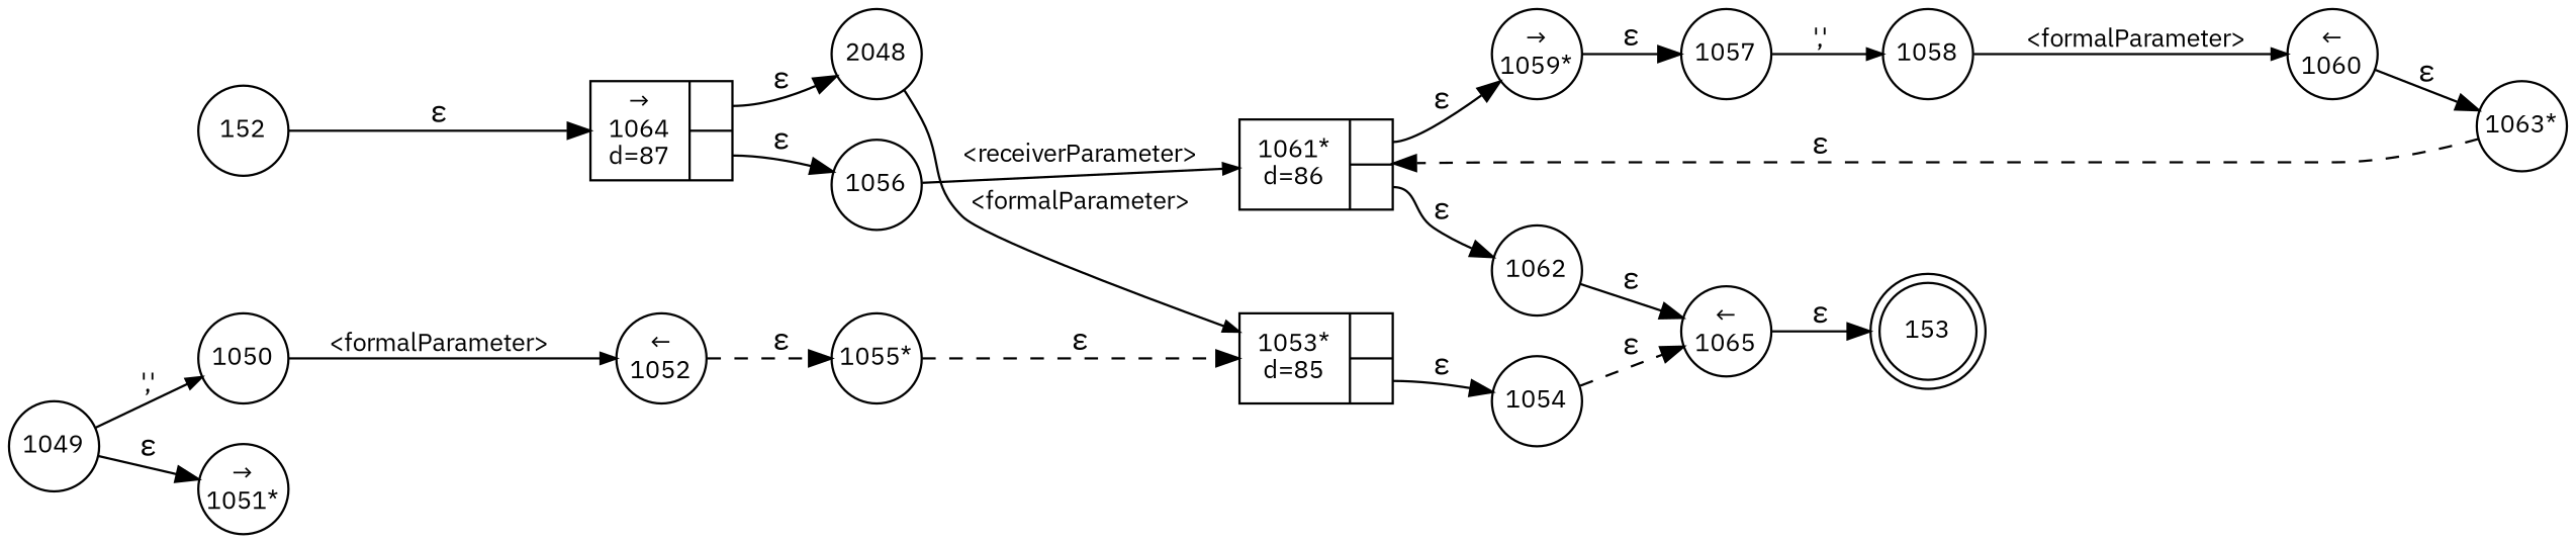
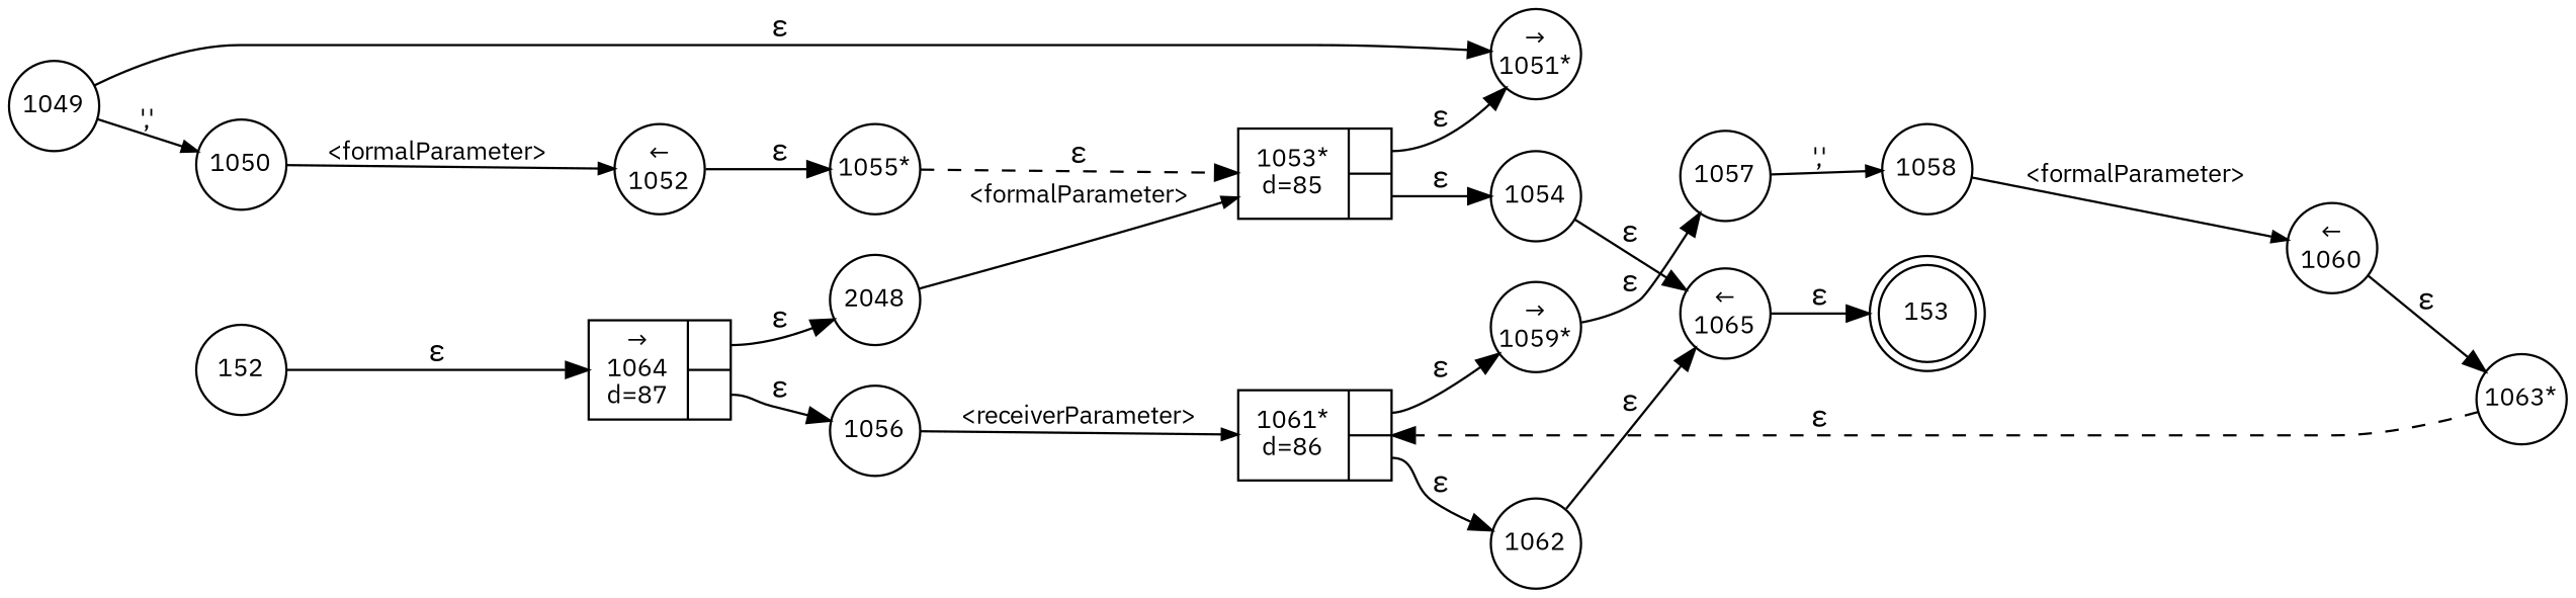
  digraph {
    fontname="IBM Plex Sans"
    rankdir=LR
    node [fixedsize=true fontname="IBM Plex Sans" fontsize=11 shape=circle peripheries=1]
    edge [fontname="IBM Plex Sans"]
    n1 [label=153 shape=doublecircle width=.6 peripheries=""]
    n2 [label=1056 width=.55]
    n3 [fixedsize=false label="{1061*\nd=86|{<p0>|<p1>}}" shape=record]
    n4 [label="&rarr;\n1059*" width=.55]
    n5 [label=1062 width=.55]
    n6 [label=1057 width=.55]
    n7 [label=1058 width=.55]
    n8 [label="&larr;\n1060" width=.55]
    n9 [label="1063*" width=.55]
    n10 [label="&larr;\n1065" width=.55]
    n11 [fixedsize=false label="{&rarr;\n1064\nd=87|{<p0>|<p1>}}" shape=record]
    n12 [label=2048 width=.55]
    n13 [fixedsize=false label="{1053*\nd=85|{<p0>|<p1>}}" shape=record]
    n14 [label=152 width=.55]
    n15 [label="&rarr;\n1051*" width=.55]
    n16 [label=1054 width=.55]
    n17 [label=1049 width=.55]
    n18 [label=1050 width=.55]
    n19 [label="&larr;\n1052" width=.55]
    n20 [label="1055*" width=.55]
    n2 -> n3 [arrowhead=normal arrowsize=.7 fontsize=11 label="<receiverParameter>"]
    n3 -> n4 [label="&epsilon;" tailport=p0]
    n3 -> n5 [label="&epsilon;" tailport=p1]
    n4 -> n6 [label="&epsilon;"]
    n5 -> n10 [label="&epsilon;"]
    n6 -> n7 [arrowhead=normal arrowsize=.7 fontsize=11 label="','"]
    n7 -> n8 [arrowhead=normal arrowsize=.7 fontsize=11 label="<formalParameter>"]
    n8 -> n9 [label="&epsilon;"]
    n9 -> n3 [label="&epsilon;" style=dashed]
    n10 -> n1 [label="&epsilon;"]
    n11 -> n2 [label="&epsilon;" tailport=p1]
    n11 -> n12 [label="&epsilon;" tailport=p0]
    n12 -> n13 [arrowhead=normal arrowsize=.7 fontsize=11 label="<formalParameter>"]
+   n13 -> n15 [label="&epsilon;" tailport=p0]
    n13 -> n16 [label="&epsilon;" tailport=p1]
    n14 -> n11 [label="&epsilon;"]
-   n16 -> n10 [label="&epsilon;" style=dashed]
+   n16 -> n10 [label="&epsilon;"]
    n17 -> n15 [label="&epsilon;"]
    n17 -> n18 [arrowhead=normal arrowsize=.7 fontsize=11 label="','"]
    n18 -> n19 [arrowhead=normal arrowsize=.7 fontsize=11 label="<formalParameter>"]
-   n19 -> n20 [label="&epsilon;" style=dashed]
+   n19 -> n20 [label="&epsilon;"]
    n20 -> n13 [label="&epsilon;" style=dashed]
  }
